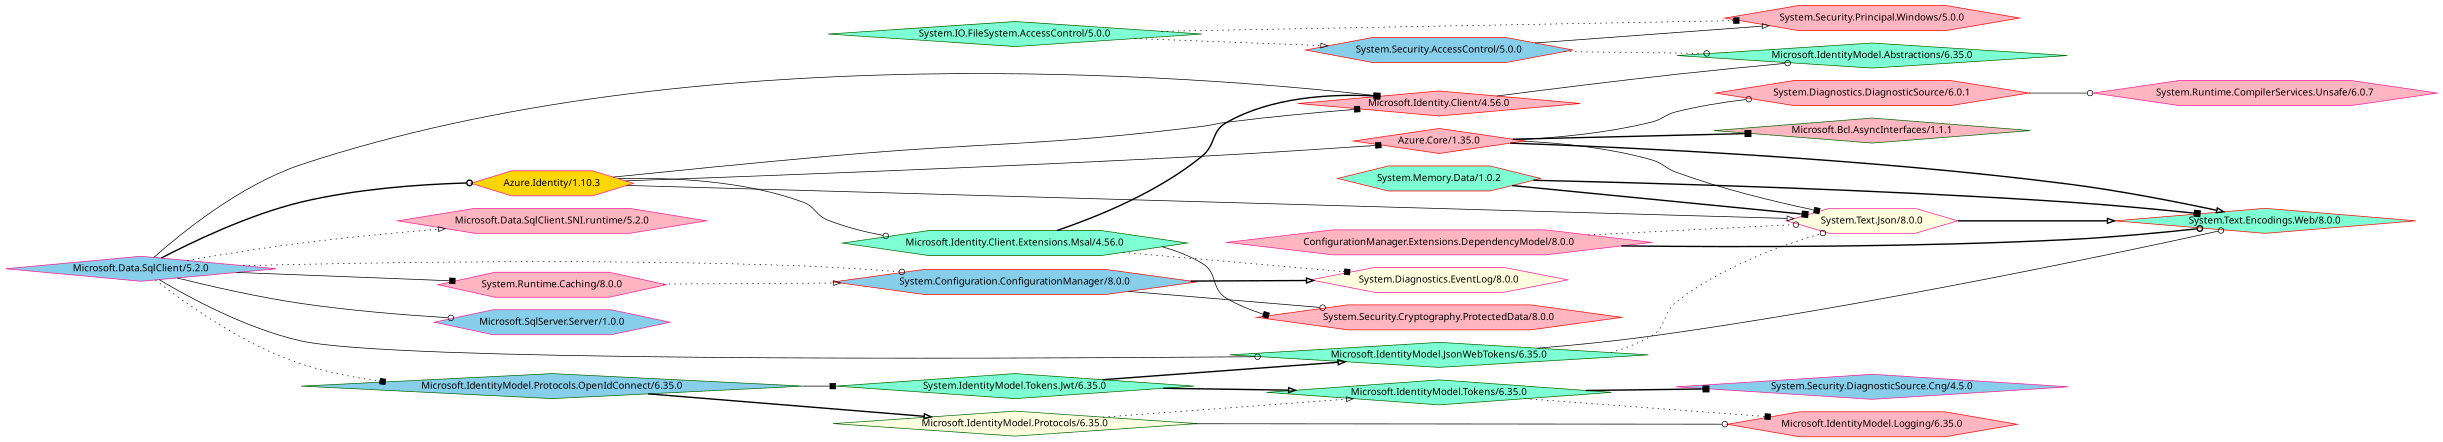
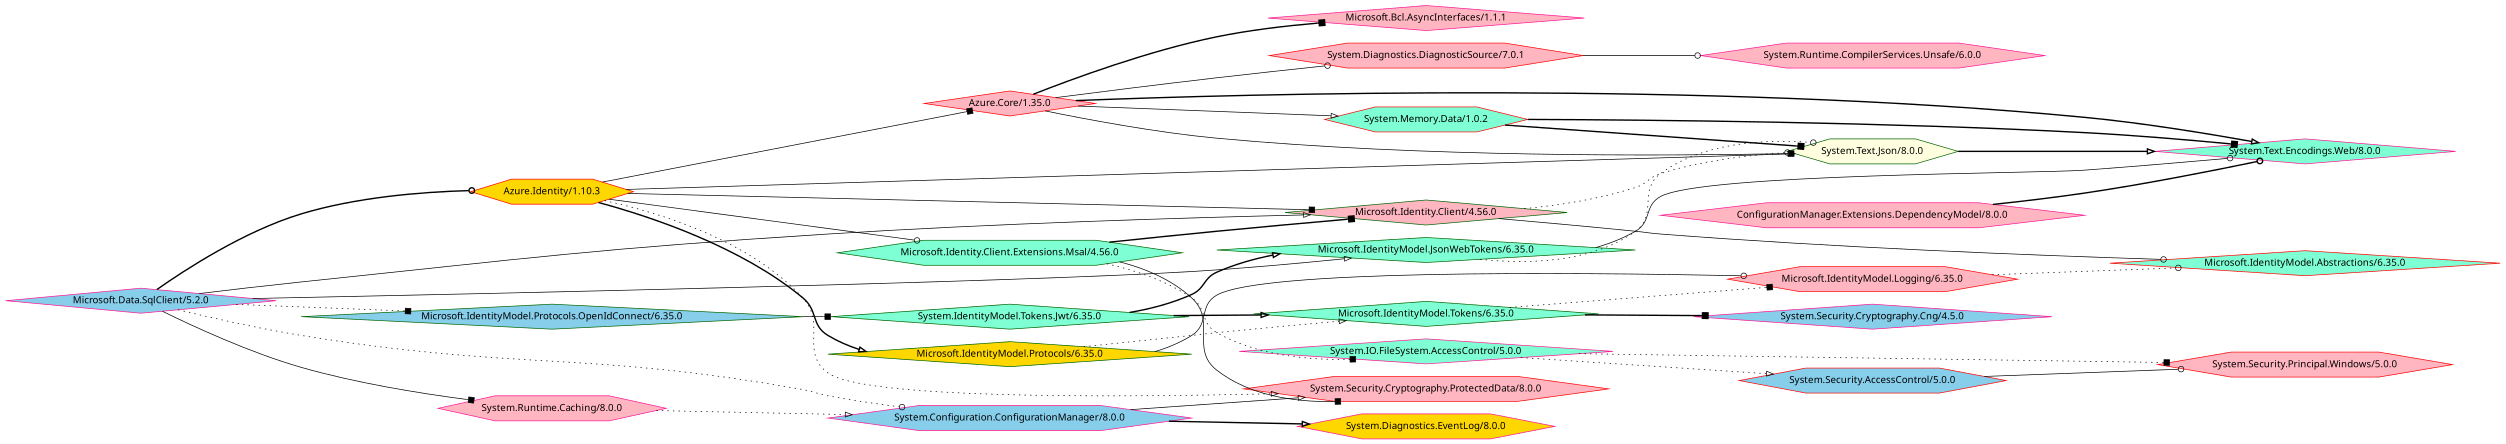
  digraph {
    rankdir=LR
    node [color=deeppink fillcolor=lightpink fontname="Segoe UI, sans-serif" shape=hexagon style=filled]
    edge [arrowhead=box style=solid]
    "Azure.Core/1.35.0" [color=red shape=diamond]
-   "Microsoft.Bcl.AsyncInterfaces/1.1.1" [color=darkgreen shape=diamond]
-   "System.Diagnostics.DiagnosticSource/6.0.1" [color=red]
+   "Microsoft.Bcl.AsyncInterfaces/1.1.1" [shape=diamond]
+   "System.Diagnostics.DiagnosticSource/6.0.1" [color=red label="System.Diagnostics.DiagnosticSource/7.0.1"]
    "System.Memory.Data/1.0.2" [color=red fillcolor=aquamarine]
-   "System.Text.Encodings.Web/8.0.0" [color=red fillcolor=aquamarine shape=diamond]
-   "System.Text.Json/8.0.0" [fillcolor=lightyellow]
-   "System.Runtime.CompilerServices.Unsafe/6.0.0" [label="System.Runtime.CompilerServices.Unsafe/6.0.7"]
-   "Azure.Identity/1.10.3" [fillcolor=gold]
+   "System.Text.Encodings.Web/8.0.0" [fillcolor=aquamarine shape=diamond]
+   "System.Text.Json/8.0.0" [color=darkgreen fillcolor=lightyellow]
+   "System.Runtime.CompilerServices.Unsafe/6.0.0"
+   "Azure.Identity/1.10.3" [color=red fillcolor=gold]
    "Microsoft.Identity.Client.Extensions.Msal/4.56.0" [color=darkgreen fillcolor=aquamarine]
-   "Microsoft.Identity.Client/4.56.0" [color=red shape=diamond]
+   "Microsoft.Identity.Client/4.56.0" [color=darkgreen shape=diamond]
    "System.Security.Cryptography.ProtectedData/8.0.0" [color=red]
-   "System.IO.FileSystem.AccessControl/5.0.0" [color=darkgreen fillcolor=aquamarine shape=diamond]
-   "Microsoft.IdentityModel.Abstractions/6.35.0" [color=darkgreen fillcolor=aquamarine shape=diamond]
+   "System.IO.FileSystem.AccessControl/5.0.0" [fillcolor=aquamarine shape=diamond]
+   "Microsoft.IdentityModel.Abstractions/6.35.0" [color=red fillcolor=aquamarine shape=diamond]
    "Microsoft.Data.SqlClient/5.2.0" [fillcolor=skyblue shape=diamond]
-   "Microsoft.Data.SqlClient.SNI.runtime/5.2.0"
    "Microsoft.IdentityModel.JsonWebTokens/6.35.0" [color=darkgreen fillcolor=aquamarine shape=diamond]
    "Microsoft.IdentityModel.Protocols.OpenIdConnect/6.35.0" [color=darkgreen fillcolor=skyblue shape=diamond]
-   "Microsoft.SqlServer.Server/1.0.0" [fillcolor=skyblue]
-   "System.Configuration.ConfigurationManager/8.0.0" [color=red fillcolor=skyblue]
+   "System.Configuration.ConfigurationManager/8.0.0" [fillcolor=skyblue]
    "System.Runtime.Caching/8.0.0"
-   "Microsoft.IdentityModel.Protocols/6.35.0" [color=darkgreen fillcolor=lightyellow shape=diamond]
+   "Microsoft.IdentityModel.Protocols/6.35.0" [color=darkgreen fillcolor=gold shape=diamond]
    "System.IdentityModel.Tokens.Jwt/6.35.0" [color=darkgreen fillcolor=aquamarine shape=diamond]
-   "System.Diagnostics.EventLog/8.0.0" [fillcolor=lightyellow]
+   "System.Diagnostics.EventLog/8.0.0" [fillcolor=gold]
    n24 [label="ConfigurationManager.Extensions.DependencyModel/8.0.0"]
    "System.Security.AccessControl/5.0.0" [color=red fillcolor=skyblue]
    "System.Security.Principal.Windows/5.0.0" [color=red]
    "Microsoft.IdentityModel.Tokens/6.35.0" [color=darkgreen fillcolor=aquamarine shape=diamond]
    "Microsoft.IdentityModel.Logging/6.35.0" [color=red]
-   "System.Security.Cryptography.Cng/4.5.0" [fillcolor=skyblue shape=diamond label="System.Security.DiagnosticSource.Cng/4.5.0"]
+   "System.Security.Cryptography.Cng/4.5.0" [fillcolor=skyblue shape=diamond]
    "Azure.Core/1.35.0" -> "Microsoft.Bcl.AsyncInterfaces/1.1.1" [style=bold]
    "Azure.Core/1.35.0" -> "System.Diagnostics.DiagnosticSource/6.0.1" [arrowhead=odot]
+   "Azure.Core/1.35.0" -> "System.Memory.Data/1.0.2" [arrowhead=onormal]
    "Azure.Core/1.35.0" -> "System.Text.Encodings.Web/8.0.0" [arrowhead=onormal style=bold]
    "Azure.Core/1.35.0" -> "System.Text.Json/8.0.0"
    "System.Diagnostics.DiagnosticSource/6.0.1" -> "System.Runtime.CompilerServices.Unsafe/6.0.0" [arrowhead=odot]
    "System.Memory.Data/1.0.2" -> "System.Text.Encodings.Web/8.0.0" [style=bold]
    "System.Memory.Data/1.0.2" -> "System.Text.Json/8.0.0" [style=bold]
    "System.Text.Json/8.0.0" -> "System.Text.Encodings.Web/8.0.0" [arrowhead=onormal style=bold]
    "Azure.Identity/1.10.3" -> "Azure.Core/1.35.0"
    "Azure.Identity/1.10.3" -> "System.Text.Json/8.0.0" [arrowhead=onormal]
    "Azure.Identity/1.10.3" -> "Microsoft.Identity.Client.Extensions.Msal/4.56.0" [arrowhead=odot]
    "Azure.Identity/1.10.3" -> "Microsoft.Identity.Client/4.56.0"
+   "Azure.Identity/1.10.3" -> "System.Security.Cryptography.ProtectedData/8.0.0" [arrowhead=onormal style=dotted]
    "Microsoft.Identity.Client.Extensions.Msal/4.56.0" -> "Microsoft.Identity.Client/4.56.0" [style=bold]
    "Microsoft.Identity.Client.Extensions.Msal/4.56.0" -> "System.Security.Cryptography.ProtectedData/8.0.0"
-   "Microsoft.Identity.Client.Extensions.Msal/4.56.0" -> "System.Diagnostics.EventLog/8.0.0" [style=dotted]
+   "Microsoft.Identity.Client.Extensions.Msal/4.56.0" -> "System.IO.FileSystem.AccessControl/5.0.0" [style=dotted]
    "Microsoft.Identity.Client/4.56.0" -> "Microsoft.IdentityModel.Abstractions/6.35.0" [arrowhead=odot]
    "System.IO.FileSystem.AccessControl/5.0.0" -> "System.Security.AccessControl/5.0.0" [arrowhead=onormal style=dotted]
    "System.IO.FileSystem.AccessControl/5.0.0" -> "System.Security.Principal.Windows/5.0.0" [style=dotted]
    "Microsoft.Data.SqlClient/5.2.0" -> "Azure.Identity/1.10.3" [arrowhead=odot style=bold]
    "Microsoft.Data.SqlClient/5.2.0" -> "Microsoft.Identity.Client/4.56.0" [arrowhead=onormal]
-   "Microsoft.Data.SqlClient/5.2.0" -> "Microsoft.Data.SqlClient.SNI.runtime/5.2.0" [arrowhead=onormal style=dotted]
-   "Microsoft.Data.SqlClient/5.2.0" -> "Microsoft.IdentityModel.JsonWebTokens/6.35.0" [arrowhead=odot]
+   "Microsoft.Data.SqlClient/5.2.0" -> "Microsoft.IdentityModel.JsonWebTokens/6.35.0" [arrowhead=onormal]
    "Microsoft.Data.SqlClient/5.2.0" -> "Microsoft.IdentityModel.Protocols.OpenIdConnect/6.35.0" [style=dotted]
-   "Microsoft.Data.SqlClient/5.2.0" -> "Microsoft.SqlServer.Server/1.0.0" [arrowhead=odot]
    "Microsoft.Data.SqlClient/5.2.0" -> "System.Configuration.ConfigurationManager/8.0.0" [arrowhead=odot style=dotted]
    "Microsoft.Data.SqlClient/5.2.0" -> "System.Runtime.Caching/8.0.0"
    "Microsoft.IdentityModel.JsonWebTokens/6.35.0" -> "System.Text.Encodings.Web/8.0.0" [arrowhead=odot]
    "Microsoft.IdentityModel.JsonWebTokens/6.35.0" -> "System.Text.Json/8.0.0" [arrowhead=odot style=dotted]
-   "Microsoft.IdentityModel.Protocols.OpenIdConnect/6.35.0" -> "Microsoft.IdentityModel.Protocols/6.35.0" [arrowhead=onormal style=bold]
+   "Azure.Identity/1.10.3" -> "Microsoft.IdentityModel.Protocols/6.35.0" [arrowhead=onormal style=bold]
    "Microsoft.IdentityModel.Protocols.OpenIdConnect/6.35.0" -> "System.IdentityModel.Tokens.Jwt/6.35.0"
-   "System.Configuration.ConfigurationManager/8.0.0" -> "System.Security.Cryptography.ProtectedData/8.0.0" [arrowhead=odot]
+   "System.Configuration.ConfigurationManager/8.0.0" -> "System.Security.Cryptography.ProtectedData/8.0.0" [arrowhead=onormal]
    "System.Configuration.ConfigurationManager/8.0.0" -> "System.Diagnostics.EventLog/8.0.0" [arrowhead=onormal style=bold]
    "System.Runtime.Caching/8.0.0" -> "System.Configuration.ConfigurationManager/8.0.0" [arrowhead=onormal style=dotted]
    "Microsoft.IdentityModel.Protocols/6.35.0" -> "Microsoft.IdentityModel.Tokens/6.35.0" [arrowhead=onormal style=dotted]
    "Microsoft.IdentityModel.Protocols/6.35.0" -> "Microsoft.IdentityModel.Logging/6.35.0" [arrowhead=odot]
    "System.IdentityModel.Tokens.Jwt/6.35.0" -> "Microsoft.IdentityModel.JsonWebTokens/6.35.0" [arrowhead=onormal style=bold]
    "System.IdentityModel.Tokens.Jwt/6.35.0" -> "Microsoft.IdentityModel.Tokens/6.35.0" [arrowhead=onormal style=bold]
    n24 -> "System.Text.Encodings.Web/8.0.0" [arrowhead=odot style=bold]
-   n24 -> "System.Text.Json/8.0.0" [arrowhead=odot style=dotted]
-   "System.Security.AccessControl/5.0.0" -> "System.Security.Principal.Windows/5.0.0" [arrowhead=onormal]
+   "Microsoft.Identity.Client/4.56.0" -> "System.Text.Json/8.0.0" [arrowhead=odot style=dotted]
+   "System.Security.AccessControl/5.0.0" -> "System.Security.Principal.Windows/5.0.0" [arrowhead=odot]
    "Microsoft.IdentityModel.Tokens/6.35.0" -> "Microsoft.IdentityModel.Logging/6.35.0" [style=dotted]
    "Microsoft.IdentityModel.Tokens/6.35.0" -> "System.Security.Cryptography.Cng/4.5.0" [style=bold]
-   "System.Security.AccessControl/5.0.0" -> "Microsoft.IdentityModel.Abstractions/6.35.0" [arrowhead=odot style=dotted]
+   "Microsoft.IdentityModel.Logging/6.35.0" -> "Microsoft.IdentityModel.Abstractions/6.35.0" [arrowhead=odot style=dotted]
  }
